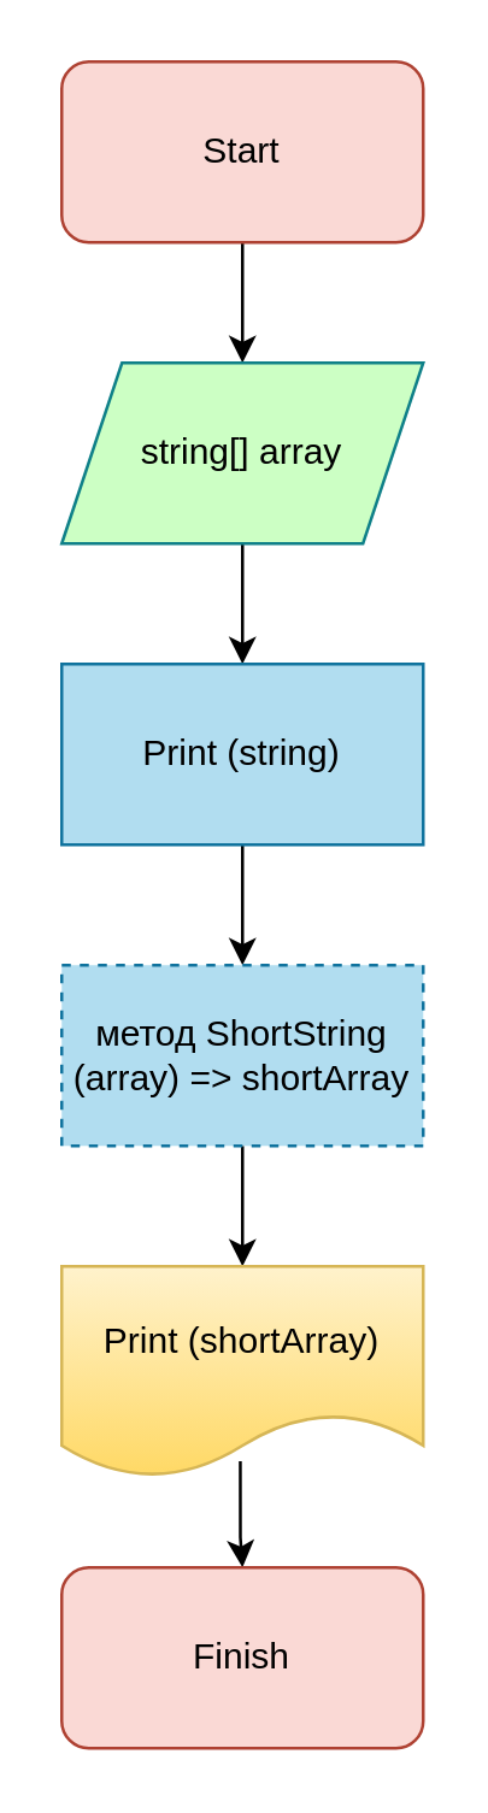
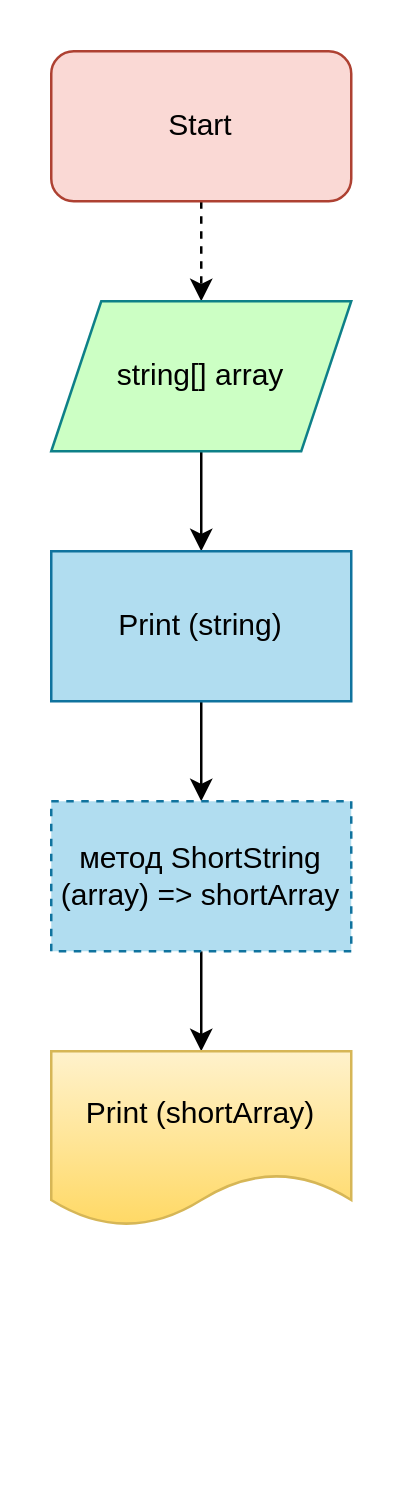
  <mxCell id="0" />
  <mxCell id="1" parent="0" />
- <mxCell id="2" style="edgeStyle=orthogonalEdgeStyle;rounded=0;orthogonalLoop=1;jettySize=auto;html=1;exitX=0.5;exitY=1;exitDx=0;exitDy=0;entryX=0.5;entryY=0;entryDx=0;entryDy=0;" edge="1" parent="1" source="3" target="5"><mxGeometry relative="1" as="geometry" /></mxCell>
+ <mxCell id="2" style="edgeStyle=orthogonalEdgeStyle;rounded=0;orthogonalLoop=1;jettySize=auto;html=1;exitX=0.5;exitY=1;exitDx=0;exitDy=0;entryX=0.5;entryY=0;entryDx=0;entryDy=0;dashed=1;" edge="1" parent="1" source="3" target="5"><mxGeometry relative="1" as="geometry" /></mxCell>
  <mxCell id="3" value="Start" style="rounded=1;whiteSpace=wrap;html=1;fillColor=#fad9d5;strokeColor=#ae4132;" vertex="1" parent="1"><mxGeometry x="20" y="20" width="120" height="60" as="geometry" /></mxCell>
  <mxCell id="4" style="edgeStyle=orthogonalEdgeStyle;rounded=0;orthogonalLoop=1;jettySize=auto;html=1;exitX=0.5;exitY=1;exitDx=0;exitDy=0;entryX=0.5;entryY=0;entryDx=0;entryDy=0;" edge="1" parent="1" source="5" target="7"><mxGeometry relative="1" as="geometry" /></mxCell>
  <mxCell id="5" value="string[] array" style="shape=parallelogram;perimeter=parallelogramPerimeter;whiteSpace=wrap;html=1;fixedSize=1;rounded=0;labelBackgroundColor=none;fontFamily=Helvetica;fontSize=12;fontColor=#000000;strokeColor=#0e8088;fillColor=#CCFFC4;" vertex="1" parent="1"><mxGeometry x="20" y="120" width="120" height="60" as="geometry" /></mxCell>
  <mxCell id="6" style="edgeStyle=orthogonalEdgeStyle;rounded=0;orthogonalLoop=1;jettySize=auto;html=1;exitX=0.5;exitY=1;exitDx=0;exitDy=0;entryX=0.5;entryY=0;entryDx=0;entryDy=0;" edge="1" parent="1" source="7" target="9"><mxGeometry relative="1" as="geometry" /></mxCell>
  <mxCell id="7" value="Print (string)" style="rounded=0;whiteSpace=wrap;html=1;fillColor=#b1ddf0;strokeColor=#10739e;" vertex="1" parent="1"><mxGeometry x="20" y="220" width="120" height="60" as="geometry" /></mxCell>
  <mxCell id="8" style="edgeStyle=orthogonalEdgeStyle;rounded=0;orthogonalLoop=1;jettySize=auto;html=1;exitX=0.5;exitY=1;exitDx=0;exitDy=0;entryX=0.5;entryY=0;entryDx=0;entryDy=0;" edge="1" parent="1" source="9" target="11"><mxGeometry relative="1" as="geometry" /></mxCell>
  <mxCell id="9" value="метод ShortString (array) =&amp;gt; shortArray" style="rounded=0;whiteSpace=wrap;html=1;fillColor=#b1ddf0;strokeColor=#10739e;dashed=1;" vertex="1" parent="1"><mxGeometry x="20" y="320" width="120" height="60" as="geometry" /></mxCell>
- <mxCell id="10" value="" style="edgeStyle=orthogonalEdgeStyle;rounded=0;orthogonalLoop=1;jettySize=auto;html=1;exitX=0.494;exitY=0.924;exitDx=0;exitDy=0;exitPerimeter=0;" edge="1" parent="1" source="11" target="12"><mxGeometry relative="1" as="geometry" /></mxCell>
  <mxCell id="11" value="Print (shortArray)" style="shape=document;whiteSpace=wrap;html=1;boundedLbl=1;fillColor=#fff2cc;strokeColor=#d6b656;gradientColor=#ffd966;" vertex="1" parent="1"><mxGeometry x="20" y="420" width="120" height="70" as="geometry" /></mxCell>
- <mxCell id="12" value="Finish" style="rounded=1;whiteSpace=wrap;html=1;fillColor=#fad9d5;strokeColor=#ae4132;" vertex="1" parent="1"><mxGeometry x="20" y="520" width="120" height="60" as="geometry" /></mxCell>
